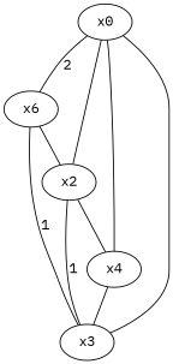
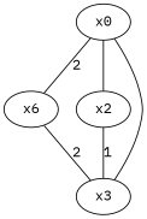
  graph {
    fontname="IBM Plex Mono"
    node [fontname="IBM Plex Mono"]
    edge [fontname="IBM Plex Mono"]
    n1 [label=x6]
    x0
    x2
    x3
-   x4
-   n1 -- x2
-   n1 -- x3 [label=1]
+   n1 -- x3 [label=2]
    x0 -- n1 [label=2]
    x0 -- x2
    x0 -- x3
-   x0 -- x4
    x2 -- x3 [label=1]
-   x2 -- x4
-   x4 -- x3
  }
